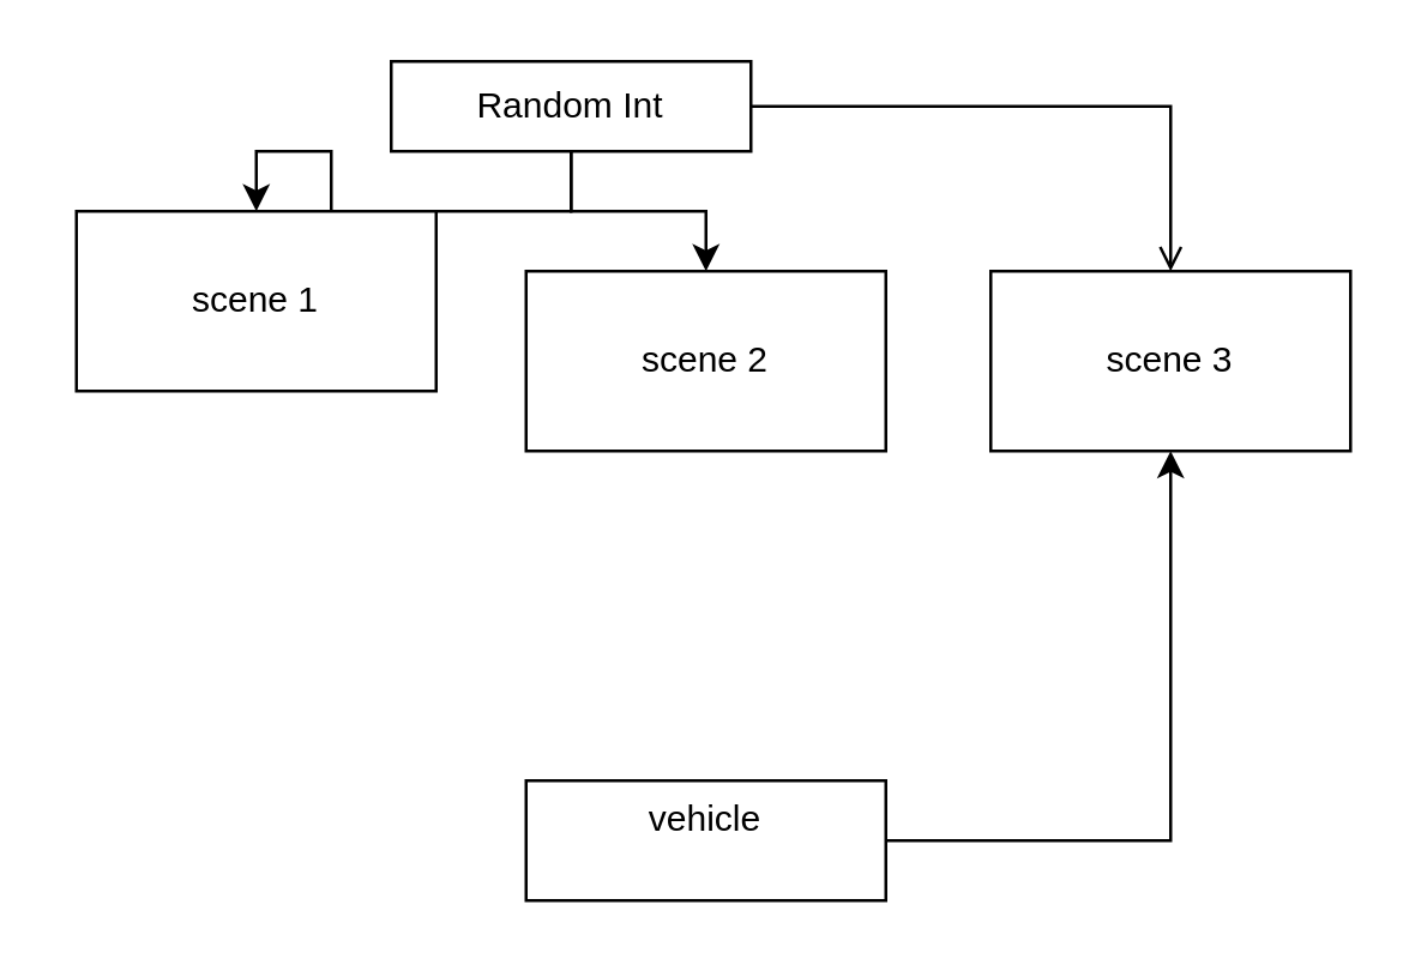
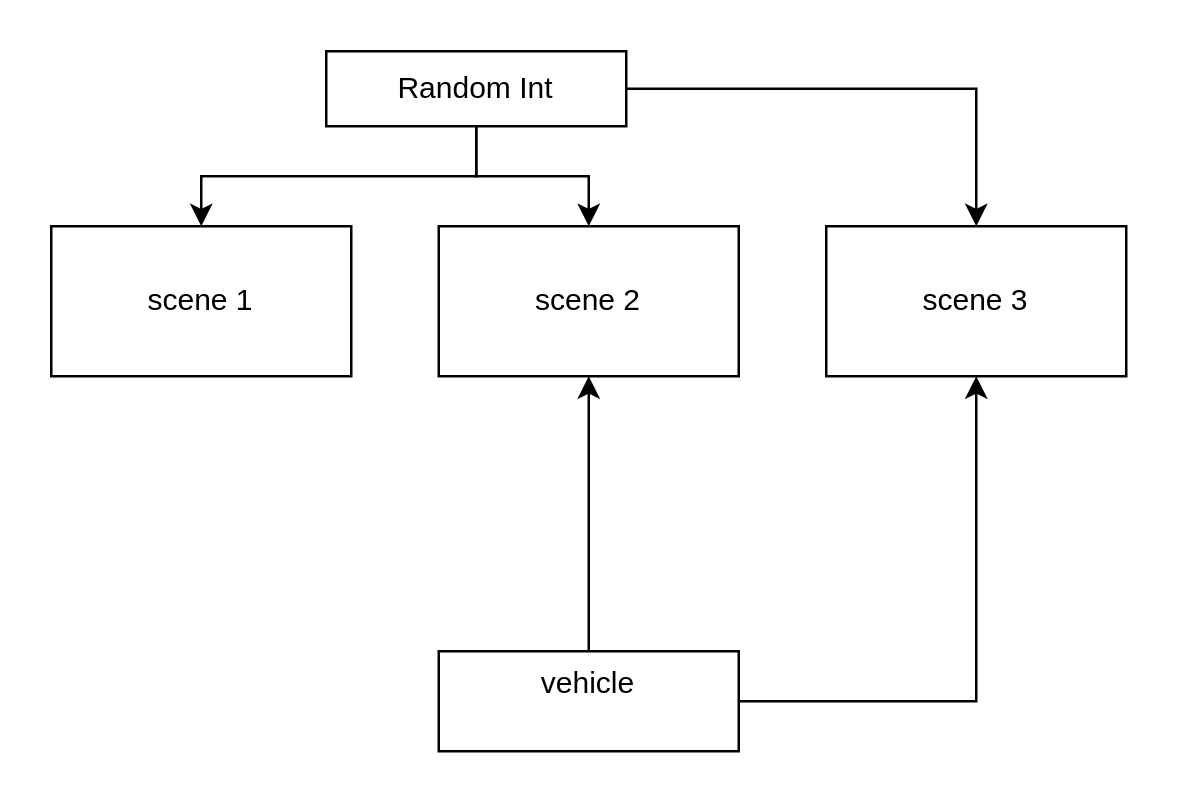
  <mxCell id="0" />
  <mxCell id="1" parent="0" />
  <mxCell id="2" style="edgeStyle=orthogonalEdgeStyle;rounded=0;orthogonalLoop=1;jettySize=auto;html=1;entryX=0.5;entryY=0;entryDx=0;entryDy=0;" edge="1" parent="1" source="5" target="8"><mxGeometry relative="1" as="geometry" /></mxCell>
  <mxCell id="3" style="edgeStyle=orthogonalEdgeStyle;rounded=0;orthogonalLoop=1;jettySize=auto;html=1;entryX=0.5;entryY=0;entryDx=0;entryDy=0;" edge="1" parent="1" source="5" target="6"><mxGeometry relative="1" as="geometry" /></mxCell>
- <mxCell id="4" style="edgeStyle=orthogonalEdgeStyle;rounded=0;orthogonalLoop=1;jettySize=auto;html=1;entryX=0.5;entryY=0;entryDx=0;entryDy=0;endArrow=open;" edge="1" parent="1" source="5" target="7"><mxGeometry relative="1" as="geometry" /></mxCell>
+ <mxCell id="4" style="edgeStyle=orthogonalEdgeStyle;rounded=0;orthogonalLoop=1;jettySize=auto;html=1;entryX=0.5;entryY=0;entryDx=0;entryDy=0;" edge="1" parent="1" source="5" target="7"><mxGeometry relative="1" as="geometry" /></mxCell>
  <mxCell id="5" value="Random Int&lt;br&gt;" style="whiteSpace=wrap;html=1;" vertex="1" parent="1"><mxGeometry x="130" y="20" width="120" height="30" as="geometry" /></mxCell>
- <mxCell id="6" value="scene 1" style="whiteSpace=wrap;html=1;" vertex="1" parent="1"><mxGeometry x="25" y="70" width="120" height="60" as="geometry" /></mxCell>
+ <mxCell id="6" value="scene 1" style="whiteSpace=wrap;html=1;" vertex="1" parent="1"><mxGeometry x="20" y="90" width="120" height="60" as="geometry" /></mxCell>
  <mxCell id="7" value="scene 3" style="whiteSpace=wrap;html=1;" vertex="1" parent="1"><mxGeometry x="330" y="90" width="120" height="60" as="geometry" /></mxCell>
  <mxCell id="8" value="scene 2" style="whiteSpace=wrap;html=1;" vertex="1" parent="1"><mxGeometry x="175" y="90" width="120" height="60" as="geometry" /></mxCell>
+ <mxCell id="9" style="edgeStyle=orthogonalEdgeStyle;rounded=0;orthogonalLoop=1;jettySize=auto;html=1;entryX=0.5;entryY=1;entryDx=0;entryDy=0;" edge="1" parent="1" source="11" target="8"><mxGeometry relative="1" as="geometry" /></mxCell>
  <mxCell id="10" style="edgeStyle=orthogonalEdgeStyle;rounded=0;orthogonalLoop=1;jettySize=auto;html=1;entryX=0.5;entryY=1;entryDx=0;entryDy=0;" edge="1" parent="1" source="11" target="7"><mxGeometry relative="1" as="geometry" /></mxCell>
  <mxCell id="11" value="vehicle&lt;br&gt;&lt;br&gt;" style="whiteSpace=wrap;html=1;" vertex="1" parent="1"><mxGeometry x="175" y="260" width="120" height="40" as="geometry" /></mxCell>
